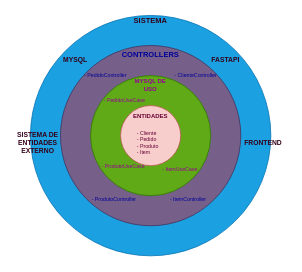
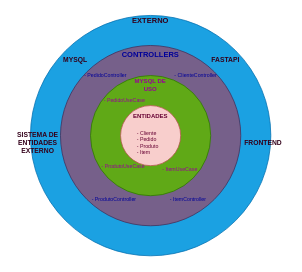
  <mxCell id="0" />
  <mxCell id="1" parent="0" />
  <mxCell id="2" value="" style="ellipse;whiteSpace=wrap;html=1;aspect=fixed;fillColor=#1ba1e2;fontColor=#ffffff;strokeColor=#006EAF;" parent="1" vertex="1"><mxGeometry x="40" y="20" width="320" height="320" as="geometry" /></mxCell>
  <mxCell id="3" value="" style="ellipse;whiteSpace=wrap;html=1;aspect=fixed;fillColor=#76608a;fontColor=#ffffff;strokeColor=#432D57;" parent="1" vertex="1"><mxGeometry x="80" y="60" width="240" height="240" as="geometry" /></mxCell>
  <mxCell id="4" value="" style="ellipse;whiteSpace=wrap;html=1;aspect=fixed;fillColor=#60a917;strokeColor=#2D7600;fontColor=#ffffff;" parent="1" vertex="1"><mxGeometry x="120" y="100" width="160" height="160" as="geometry" /></mxCell>
  <mxCell id="5" value="" style="ellipse;whiteSpace=wrap;html=1;aspect=fixed;fillColor=#f8cecc;strokeColor=#b85450;" parent="1" vertex="1"><mxGeometry x="160" y="140" width="80" height="80" as="geometry" /></mxCell>
  <mxCell id="6" value="ENTIDADES" style="text;html=1;align=center;verticalAlign=middle;whiteSpace=wrap;rounded=0;fontSize=8;fontColor=#660033;fontStyle=1" parent="1" vertex="1"><mxGeometry x="180" y="149" width="40" height="10" as="geometry" /></mxCell>
  <mxCell id="7" value="- Cliente&lt;div style=&quot;font-size: 7px;&quot;&gt;- Pedido&lt;/div&gt;&lt;div style=&quot;font-size: 7px;&quot;&gt;- Produto&lt;/div&gt;&lt;div style=&quot;font-size: 7px;&quot;&gt;- Item&lt;/div&gt;" style="text;html=1;align=left;verticalAlign=middle;whiteSpace=wrap;rounded=0;fontSize=7;fontColor=#660033;" parent="1" vertex="1"><mxGeometry x="180" y="170" width="40" height="40" as="geometry" /></mxCell>
  <mxCell id="8" value="MYSQL DE USO" style="text;html=1;align=center;verticalAlign=middle;whiteSpace=wrap;rounded=0;fontSize=8;fontColor=#990099;fontStyle=1" parent="1" vertex="1"><mxGeometry x="170" y="108" width="60" height="10" as="geometry" /></mxCell>
  <mxCell id="9" value="&lt;div style=&quot;font-size: 7px;&quot;&gt;- ItemUseCase&lt;/div&gt;" style="text;html=1;align=left;verticalAlign=middle;whiteSpace=wrap;rounded=0;fontSize=7;fontColor=#990099;" parent="1" vertex="1"><mxGeometry x="214" y="220" width="50" height="10" as="geometry" /></mxCell>
  <mxCell id="10" value="&lt;div style=&quot;font-size: 7px;&quot;&gt;- ProdutoUseCase&lt;/div&gt;" style="text;html=1;align=left;verticalAlign=middle;whiteSpace=wrap;rounded=0;fontSize=7;fontColor=#990099;" parent="1" vertex="1"><mxGeometry x="133" y="217" width="66" height="10" as="geometry" /></mxCell>
  <mxCell id="11" value="&lt;div style=&quot;font-size: 7px;&quot;&gt;- PedidoUseCase&lt;/div&gt;" style="text;html=1;align=left;verticalAlign=middle;whiteSpace=wrap;rounded=0;fontSize=7;fontColor=#990099;" parent="1" vertex="1"><mxGeometry x="136" y="126" width="60" height="15" as="geometry" /></mxCell>
  <mxCell id="12" value="CONTROLLERS" style="text;html=1;align=center;verticalAlign=middle;whiteSpace=wrap;rounded=0;fontSize=10;fontColor=#000099;fontStyle=1" parent="1" vertex="1"><mxGeometry x="170" y="67" width="60" height="10" as="geometry" /></mxCell>
  <mxCell id="13" value="&lt;div style=&quot;font-size: 7px;&quot;&gt;- ItemController&lt;/div&gt;" style="text;html=1;align=left;verticalAlign=middle;whiteSpace=wrap;rounded=0;fontSize=7;fontColor=#000099;" parent="1" vertex="1"><mxGeometry x="224" y="260" width="56" height="10" as="geometry" /></mxCell>
  <mxCell id="14" value="&lt;div style=&quot;font-size: 7px;&quot;&gt;- ProdutoController&lt;/div&gt;" style="text;html=1;align=left;verticalAlign=middle;whiteSpace=wrap;rounded=0;fontSize=7;fontColor=#000099;" parent="1" vertex="1"><mxGeometry x="120" y="260" width="66" height="10" as="geometry" /></mxCell>
  <mxCell id="15" value="&lt;div style=&quot;font-size: 7px;&quot;&gt;- PedidoController&lt;/div&gt;" style="text;html=1;align=left;verticalAlign=middle;whiteSpace=wrap;rounded=0;fontSize=7;fontColor=#000099;" parent="1" vertex="1"><mxGeometry x="110" y="93" width="60" height="15" as="geometry" /></mxCell>
  <mxCell id="16" value="- ClienteController" style="text;html=1;align=left;verticalAlign=middle;whiteSpace=wrap;rounded=0;fontSize=7;fontColor=#000099;" parent="1" vertex="1"><mxGeometry x="230" y="94" width="63" height="13" as="geometry" /></mxCell>
- <mxCell id="17" value="SISTEMA" style="text;html=1;align=center;verticalAlign=middle;whiteSpace=wrap;rounded=0;fontSize=10;fontColor=#33001A;fontStyle=1" parent="1" vertex="1"><mxGeometry x="170" y="22" width="60" height="10" as="geometry" /></mxCell>
+ <mxCell id="17" value="EXTERNO" style="text;html=1;align=center;verticalAlign=middle;whiteSpace=wrap;rounded=0;fontSize=10;fontColor=#33001A;fontStyle=1" parent="1" vertex="1"><mxGeometry x="170" y="22" width="60" height="10" as="geometry" /></mxCell>
  <mxCell id="18" value="FASTAPI" style="text;html=1;align=center;verticalAlign=middle;whiteSpace=wrap;rounded=0;fontSize=9;fontColor=#33001A;fontStyle=1" parent="1" vertex="1"><mxGeometry x="270" y="74" width="60" height="10" as="geometry" /></mxCell>
  <mxCell id="19" value="MYSQL" style="text;html=1;align=center;verticalAlign=middle;whiteSpace=wrap;rounded=0;fontSize=9;fontColor=#33001A;fontStyle=1" parent="1" vertex="1"><mxGeometry x="70" y="74" width="60" height="10" as="geometry" /></mxCell>
  <mxCell id="20" value="SISTEMA DE ENTIDADES EXTERNO" style="text;html=1;align=center;verticalAlign=middle;whiteSpace=wrap;rounded=0;fontSize=9;fontColor=#33001A;fontStyle=1" parent="1" vertex="1"><mxGeometry x="20" y="170" width="60" height="40" as="geometry" /></mxCell>
  <mxCell id="21" value="FRONTEND" style="text;html=1;align=center;verticalAlign=middle;whiteSpace=wrap;rounded=0;fontSize=9;fontColor=#33001A;fontStyle=1" parent="1" vertex="1"><mxGeometry x="320" y="185" width="60" height="10" as="geometry" /></mxCell>
